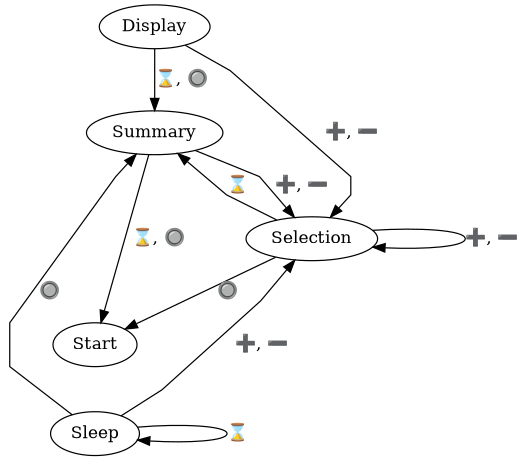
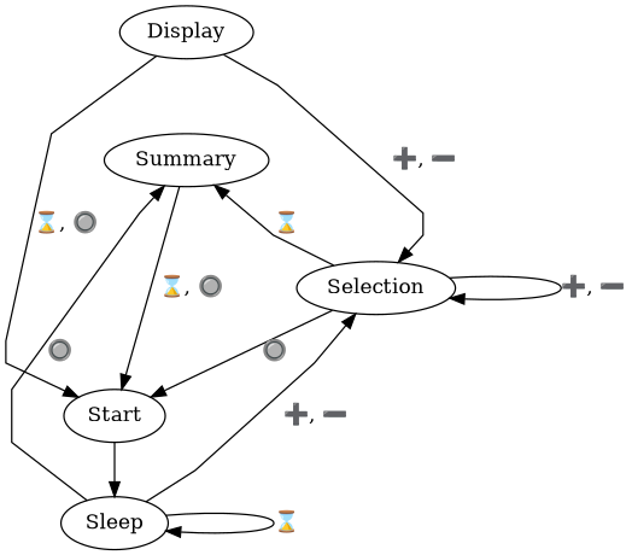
  digraph {
    nodesep=1
    splines=polyline
    Summary
    Selection
    Start
    Sleep
    Display
-   Summary -> Selection [label="➕, ➖"]
    Summary -> Start [label="⌛, 🔘"]
    Selection -> Summary [label="⌛"]
    Selection -> Selection [label="➕, ➖"]
    Selection -> Start [label="🔘"]
+   Start -> Sleep
    Sleep -> Summary [label="🔘"]
    Sleep -> Selection [label="➕, ➖"]
    Sleep -> Sleep [label="⌛"]
-   Display -> Summary [label="⌛, 🔘"]
+   Display -> Start [label="⌛, 🔘"]
    Display -> Selection [label="➕, ➖"]
  }
